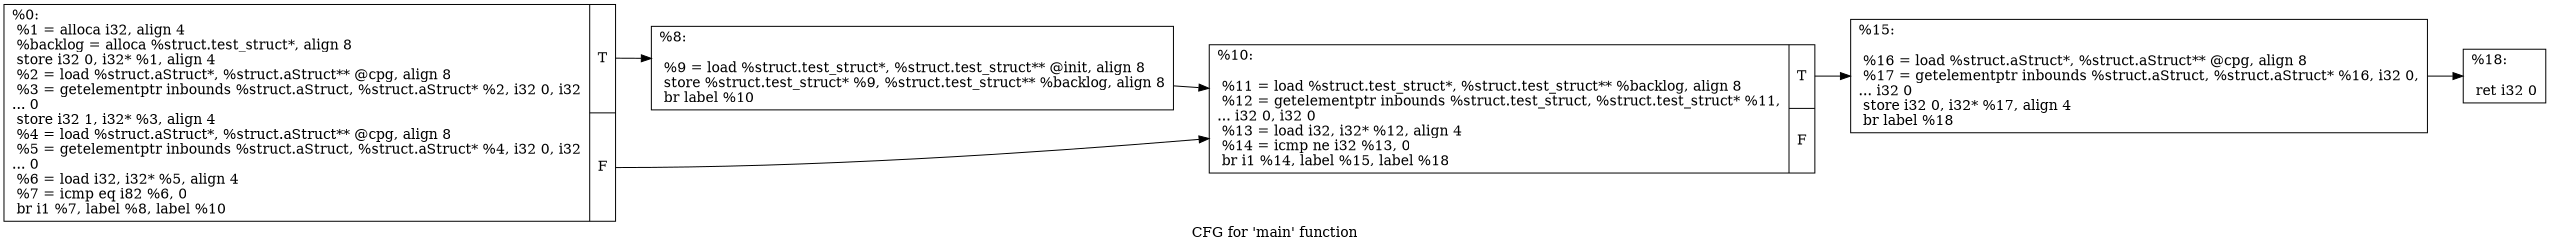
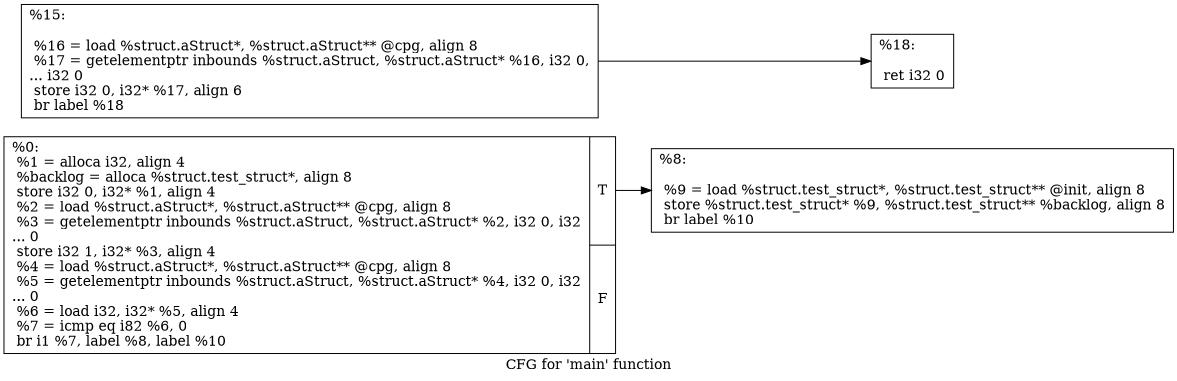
  digraph {
    label="CFG for 'main' function"
    rankdir=LR
    node [shape=record]
    n1 [label="{%0:\l  %1 = alloca i32, align 4\l  %backlog = alloca %struct.test_struct*, align 8\l  store i32 0, i32* %1, align 4\l  %2 = load %struct.aStruct*, %struct.aStruct** @cpg, align 8\l  %3 = getelementptr inbounds %struct.aStruct, %struct.aStruct* %2, i32 0, i32\l... 0\l  store i32 1, i32* %3, align 4\l  %4 = load %struct.aStruct*, %struct.aStruct** @cpg, align 8\l  %5 = getelementptr inbounds %struct.aStruct, %struct.aStruct* %4, i32 0, i32\l... 0\l  %6 = load i32, i32* %5, align 4\l  %7 = icmp eq i82 %6, 0\l  br i1 %7, label %8, label %10\l|{<s0>T|<s1>F}}"]
    n2 [label="{%8:\l\l  %9 = load %struct.test_struct*, %struct.test_struct** @init, align 8\l  store %struct.test_struct* %9, %struct.test_struct** %backlog, align 8\l  br label %10\l}"]
-   n3 [label="{%10:\l\l  %11 = load %struct.test_struct*, %struct.test_struct** %backlog, align 8\l  %12 = getelementptr inbounds %struct.test_struct, %struct.test_struct* %11,\l... i32 0, i32 0\l  %13 = load i32, i32* %12, align 4\l  %14 = icmp ne i32 %13, 0\l  br i1 %14, label %15, label %18\l|{<s0>T|<s1>F}}"]
-   n4 [label="{%15:\l\l  %16 = load %struct.aStruct*, %struct.aStruct** @cpg, align 8\l  %17 = getelementptr inbounds %struct.aStruct, %struct.aStruct* %16, i32 0,\l... i32 0\l  store i32 0, i32* %17, align 4\l  br label %18\l}"]
+   n4 [label="{%15:\l\l  %16 = load %struct.aStruct*, %struct.aStruct** @cpg, align 8\l  %17 = getelementptr inbounds %struct.aStruct, %struct.aStruct* %16, i32 0,\l... i32 0\l  store i32 0, i32* %17, align 6\l  br label %18\l}"]
    n5 [label="{%18:\l\l  ret i32 0\l}"]
    n1 -> n2 [tailport=s0]
-   n1 -> n3 [tailport=s1]
-   n2 -> n3
-   n3 -> n4 [tailport=s0]
    n4 -> n5
  }
